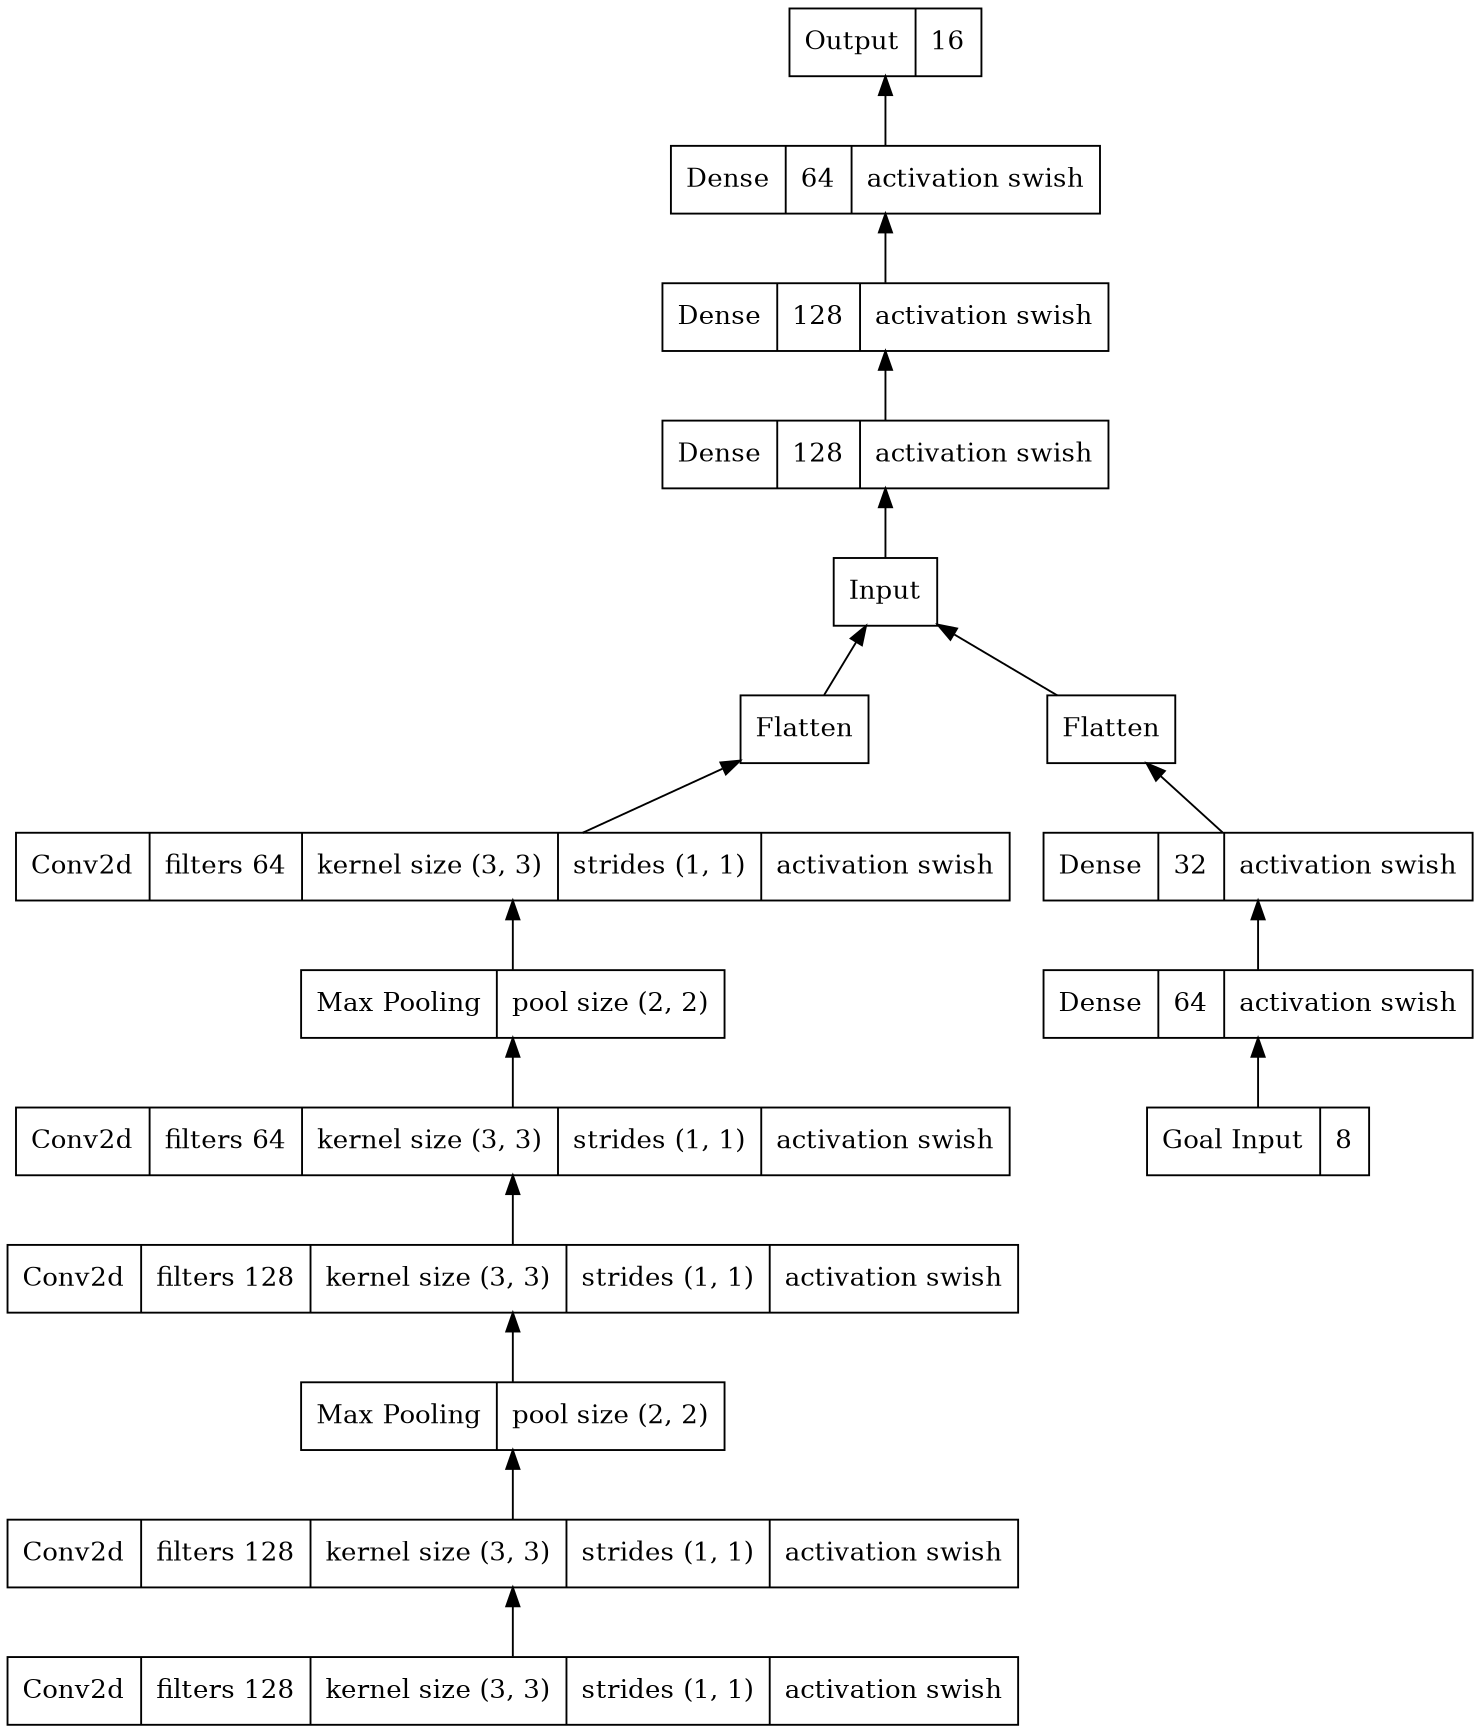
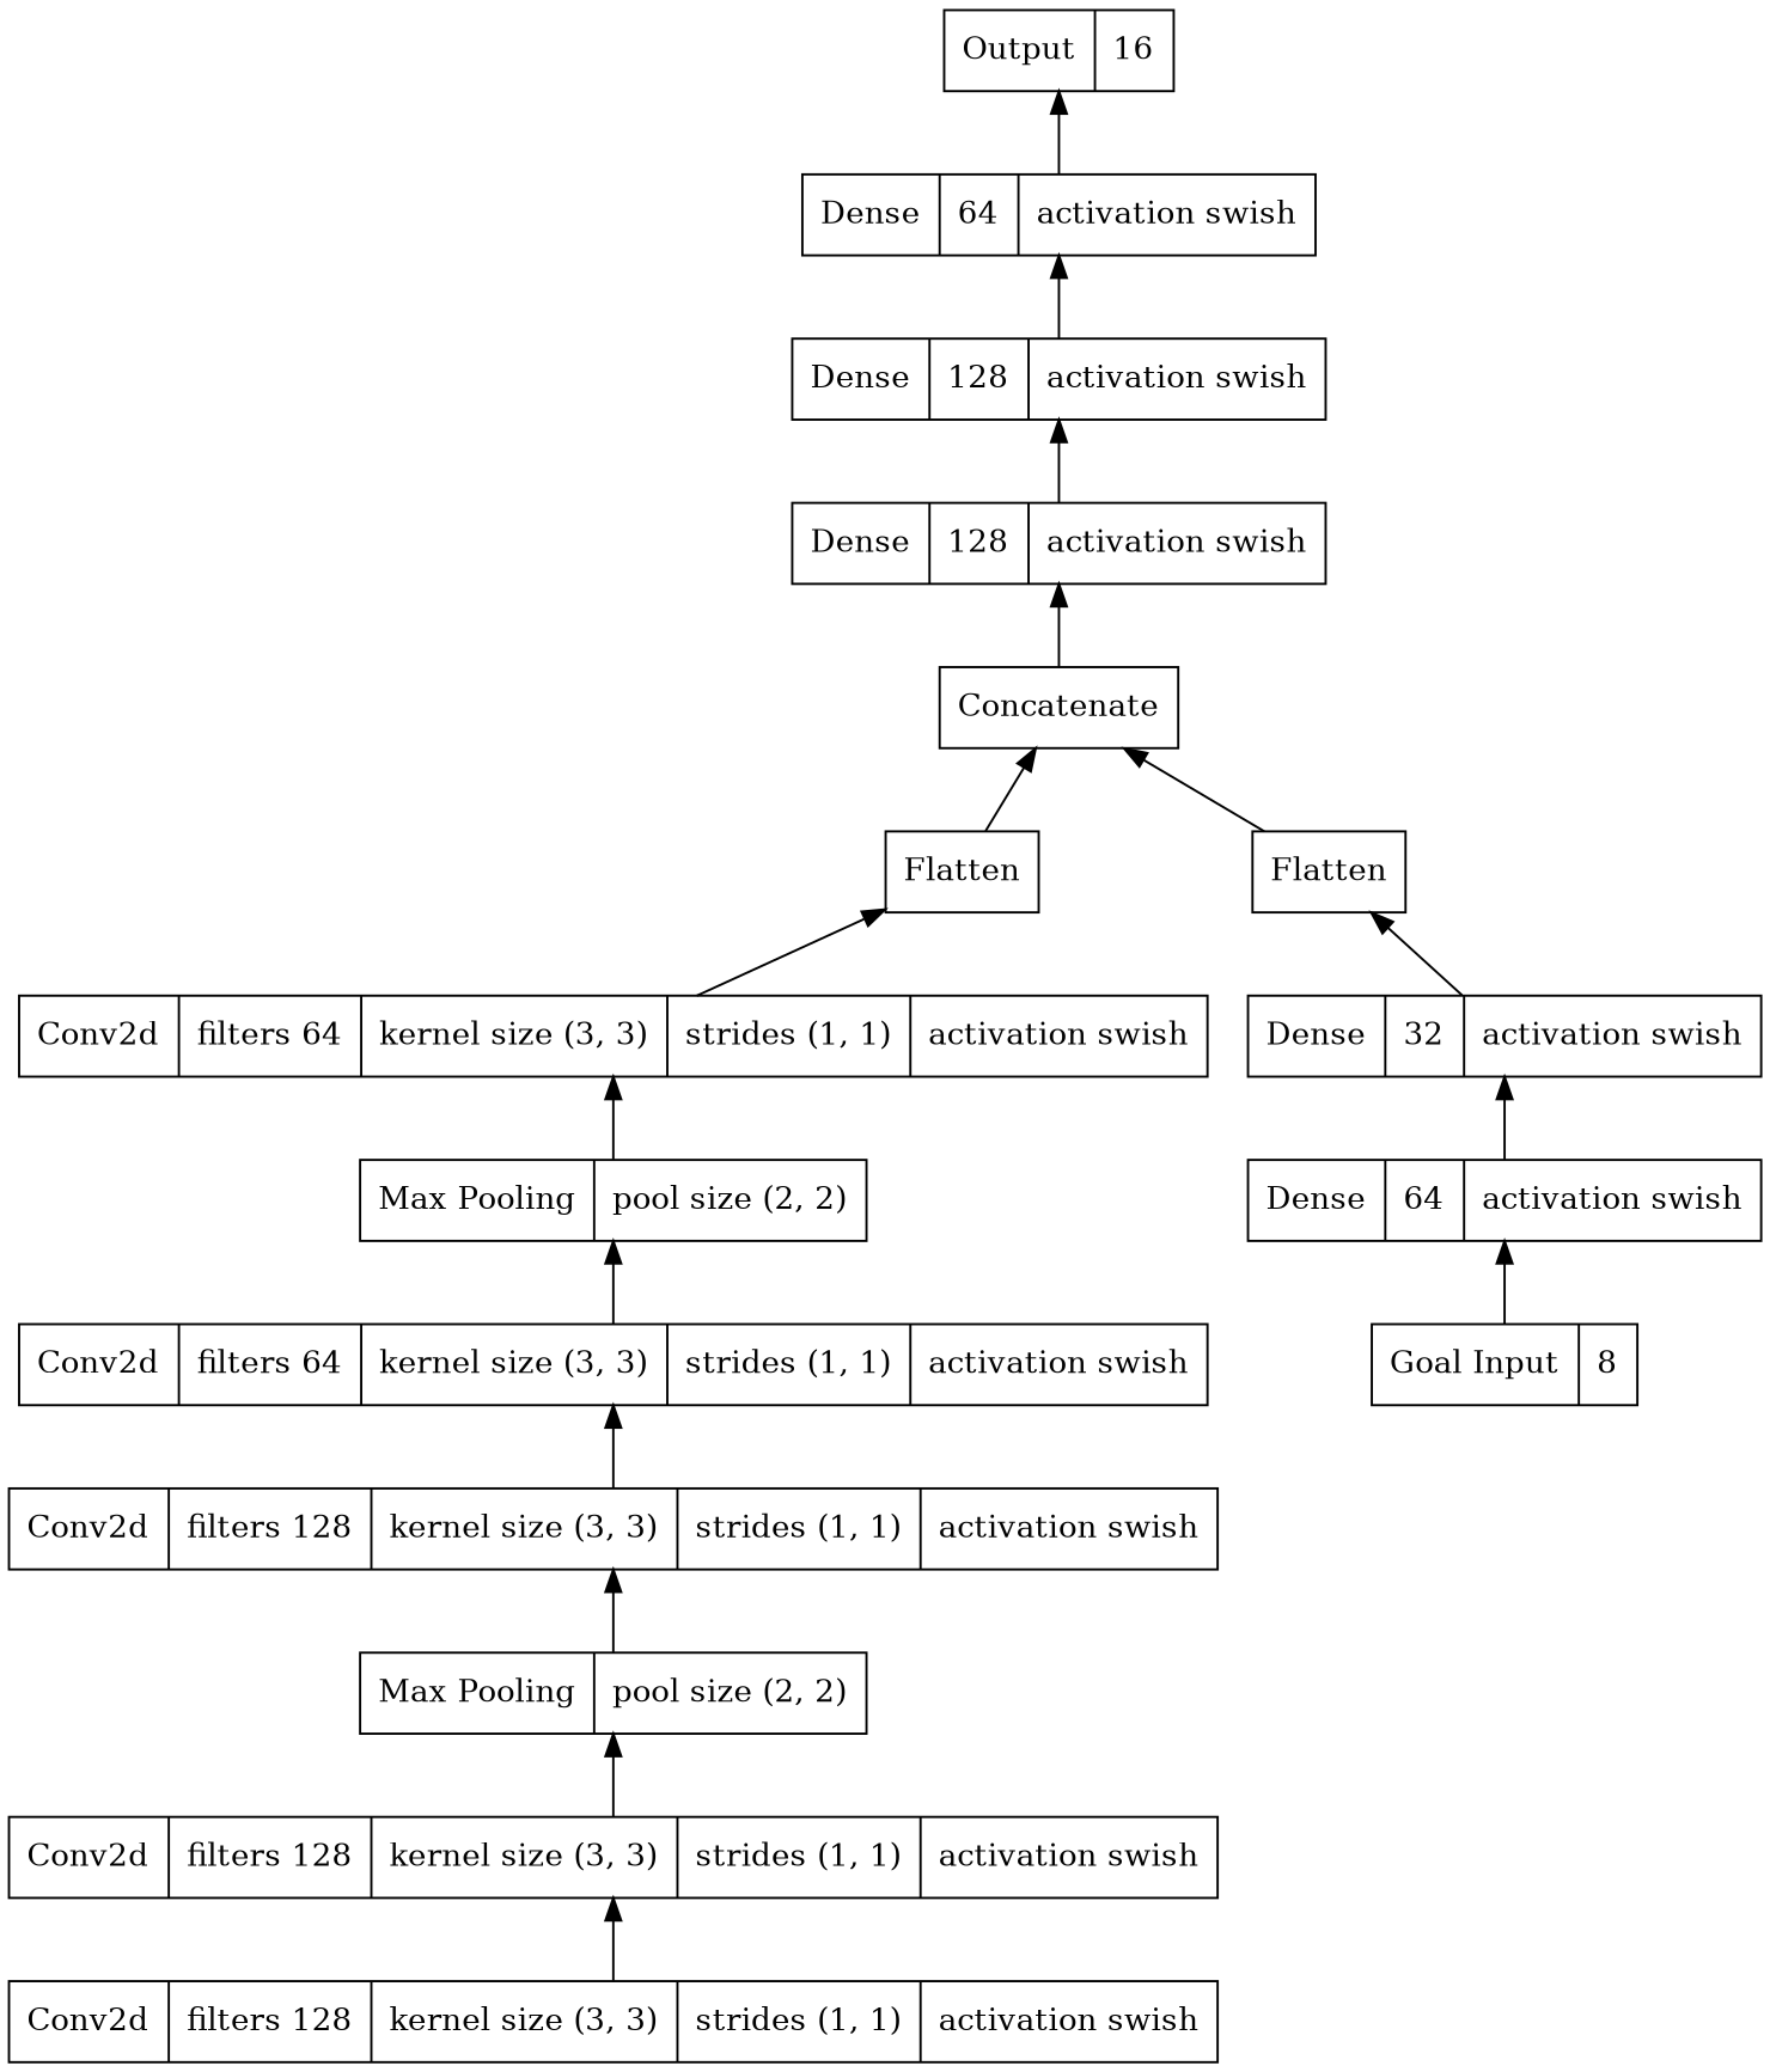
  digraph {
    rankdir=BT
    node [shape=record]
    n1 [label="Conv2d | filters 128 | kernel size (3, 3) | strides (1, 1) | activation swish "]
    n2 [label="Conv2d | filters 128 | kernel size (3, 3) | strides (1, 1) | activation swish "]
    n3 [label="Goal Input | 8"]
    n4 [label="Dense | 64 | activation swish "]
    n5 [label="Dense | 32 | activation swish "]
    n6 [label="Max Pooling | pool size (2, 2) "]
    n7 [label="Conv2d | filters 128 | kernel size (3, 3) | strides (1, 1) | activation swish "]
    n8 [label="Conv2d | filters 64 | kernel size (3, 3) | strides (1, 1) | activation swish "]
    n9 [label="Max Pooling | pool size (2, 2) "]
    n10 [label="Conv2d | filters 64 | kernel size (3, 3) | strides (1, 1) | activation swish "]
    n11 [label=Flatten]
-   n12 [label=Input]
+   n12 [label=Concatenate]
    n13 [label="Dense | 128 | activation swish "]
    n14 [label="Dense | 128 | activation swish "]
    n15 [label=Flatten]
    n16 [label="Dense | 64 | activation swish "]
    n17 [label="Output | 16"]
    n1 -> n2
    n2 -> n6
    n3 -> n4
    n4 -> n5
    n5 -> n15
    n6 -> n7
    n7 -> n8
    n8 -> n9
    n9 -> n10
    n10 -> n11
    n11 -> n12
    n12 -> n13
    n13 -> n14
    n14 -> n16
    n15 -> n12
    n16 -> n17
  }
